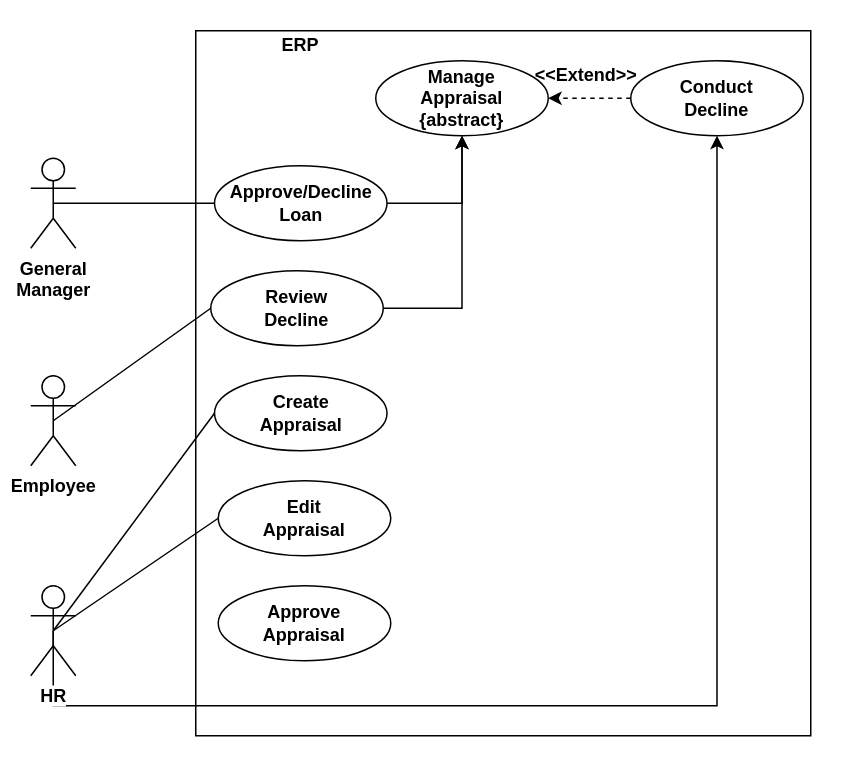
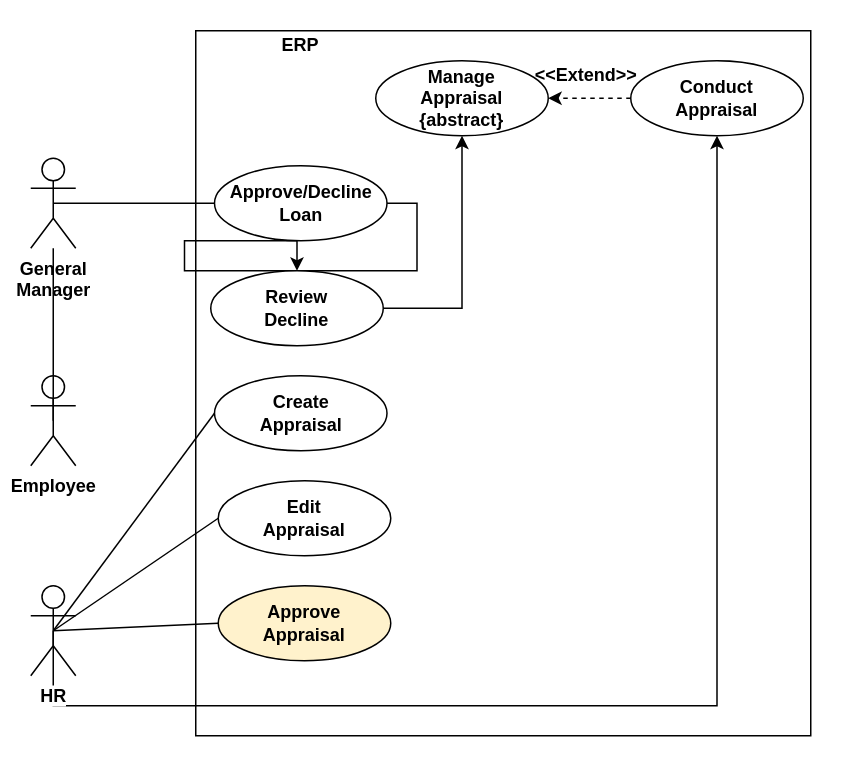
  <mxCell id="0" />
  <mxCell id="1" parent="0" />
  <mxCell id="2" value="Employee" style="shape=umlActor;verticalLabelPosition=bottom;labelBackgroundColor=#ffffff;verticalAlign=top;html=1;outlineConnect=0;fontStyle=1" vertex="1" parent="1"><mxGeometry x="20" y="250" width="30" height="60" as="geometry" /></mxCell>
  <mxCell id="3" value="" style="rounded=0;whiteSpace=wrap;html=1;" vertex="1" parent="1"><mxGeometry x="130" y="20" width="410" height="470" as="geometry" /></mxCell>
  <mxCell id="4" value="ERP" style="text;html=1;strokeColor=none;fillColor=none;align=center;verticalAlign=middle;whiteSpace=wrap;rounded=0;fontStyle=1" vertex="1" parent="1"><mxGeometry x="140" y="20" width="120" height="20" as="geometry" /></mxCell>
  <mxCell id="5" value="Manage&lt;br&gt;Appraisal&lt;br&gt;{abstract}" style="ellipse;whiteSpace=wrap;html=1;fontStyle=1;align=center;horizontal=1;labelBackgroundColor=none;labelBorderColor=none;shadow=0;" vertex="1" parent="1"><mxGeometry x="250" y="40" width="115" height="50" as="geometry" /></mxCell>
- <mxCell id="6" style="edgeStyle=orthogonalEdgeStyle;rounded=0;orthogonalLoop=1;jettySize=auto;html=1;exitX=1;exitY=0.5;exitDx=0;exitDy=0;entryX=0.5;entryY=1;entryDx=0;entryDy=0;" edge="1" parent="1" source="7" target="5"><mxGeometry relative="1" as="geometry" /></mxCell>
+ <mxCell id="6" style="edgeStyle=orthogonalEdgeStyle;rounded=0;orthogonalLoop=1;jettySize=auto;html=1;exitX=1;exitY=0.5;exitDx=0;exitDy=0;" edge="1" parent="1" source="7" target="9"><mxGeometry relative="1" as="geometry" /></mxCell>
  <mxCell id="7" value="Approve/Decline&lt;br&gt;Loan" style="ellipse;whiteSpace=wrap;html=1;fontStyle=1;align=center;horizontal=1;labelBackgroundColor=none;labelBorderColor=none;shadow=0;" vertex="1" parent="1"><mxGeometry x="142.5" y="110" width="115" height="50" as="geometry" /></mxCell>
  <mxCell id="8" style="edgeStyle=orthogonalEdgeStyle;rounded=0;orthogonalLoop=1;jettySize=auto;html=1;exitX=1;exitY=0.5;exitDx=0;exitDy=0;entryX=0.5;entryY=1;entryDx=0;entryDy=0;" edge="1" parent="1" source="9" target="5"><mxGeometry relative="1" as="geometry" /></mxCell>
  <mxCell id="9" value="Review&lt;br&gt;Decline" style="ellipse;whiteSpace=wrap;html=1;fontStyle=1;align=center;horizontal=1;labelBackgroundColor=none;labelBorderColor=none;shadow=0;" vertex="1" parent="1"><mxGeometry x="140" y="180" width="115" height="50" as="geometry" /></mxCell>
  <mxCell id="10" value="" style="endArrow=none;html=1;entryX=0;entryY=0.5;entryDx=0;entryDy=0;exitX=0.5;exitY=0.5;exitDx=0;exitDy=0;exitPerimeter=0;" edge="1" parent="1" source="11" target="7"><mxGeometry width="50" height="50" relative="1" as="geometry"><mxPoint x="25" y="160" as="sourcePoint" /><mxPoint x="60" y="420" as="targetPoint" /></mxGeometry></mxCell>
  <mxCell id="11" value="General&lt;br&gt;Manager" style="shape=umlActor;verticalLabelPosition=bottom;labelBackgroundColor=#ffffff;verticalAlign=top;html=1;outlineConnect=0;fontStyle=1" vertex="1" parent="1"><mxGeometry x="20" y="105" width="30" height="60" as="geometry" /></mxCell>
- <mxCell id="12" style="edgeStyle=none;orthogonalLoop=1;jettySize=auto;html=1;exitX=0.5;exitY=0.5;exitDx=0;exitDy=0;exitPerimeter=0;entryX=0;entryY=0.5;entryDx=0;entryDy=0;endArrow=none;" edge="1" parent="1" source="2" target="9"><mxGeometry relative="1" as="geometry"><mxPoint x="35" y="110" as="sourcePoint" /><mxPoint x="150" y="215" as="targetPoint" /></mxGeometry></mxCell>
+ <mxCell id="12" style="edgeStyle=none;orthogonalLoop=1;jettySize=auto;html=1;exitX=0.5;exitY=0.5;exitDx=0;exitDy=0;exitPerimeter=0;endArrow=none;" edge="1" parent="1" source="2" target="11"><mxGeometry relative="1" as="geometry"><mxPoint x="35" y="110" as="sourcePoint" /><mxPoint x="150" y="215" as="targetPoint" /></mxGeometry></mxCell>
  <mxCell id="13" style="edgeStyle=orthogonalEdgeStyle;rounded=0;orthogonalLoop=1;jettySize=auto;html=1;exitX=0.5;exitY=0.5;exitDx=0;exitDy=0;exitPerimeter=0;entryX=0.5;entryY=1;entryDx=0;entryDy=0;" edge="1" parent="1" source="14" target="21"><mxGeometry relative="1" as="geometry"><Array as="points"><mxPoint x="35" y="470" /><mxPoint x="478" y="470" /></Array></mxGeometry></mxCell>
  <mxCell id="14" value="HR" style="shape=umlActor;verticalLabelPosition=bottom;labelBackgroundColor=#ffffff;verticalAlign=top;html=1;outlineConnect=0;fontStyle=1" vertex="1" parent="1"><mxGeometry x="20" y="390" width="30" height="60" as="geometry" /></mxCell>
  <mxCell id="15" style="edgeStyle=none;orthogonalLoop=1;jettySize=auto;html=1;exitX=0.5;exitY=0.5;exitDx=0;exitDy=0;exitPerimeter=0;entryX=0;entryY=0.5;entryDx=0;entryDy=0;endArrow=none;" edge="1" parent="1" source="14" target="16"><mxGeometry relative="1" as="geometry"><mxPoint x="35" y="260" as="sourcePoint" /><mxPoint x="150" y="215" as="targetPoint" /></mxGeometry></mxCell>
  <mxCell id="16" value="Create&lt;br&gt;Appraisal" style="ellipse;whiteSpace=wrap;html=1;fontStyle=1;align=center;horizontal=1;labelBackgroundColor=none;labelBorderColor=none;shadow=0;" vertex="1" parent="1"><mxGeometry x="142.5" y="250" width="115" height="50" as="geometry" /></mxCell>
  <mxCell id="17" value="Edit&lt;br&gt;Appraisal" style="ellipse;whiteSpace=wrap;html=1;fontStyle=1;align=center;horizontal=1;labelBackgroundColor=none;labelBorderColor=none;shadow=0;" vertex="1" parent="1"><mxGeometry x="145" y="320" width="115" height="50" as="geometry" /></mxCell>
- <mxCell id="18" value="Approve&lt;br&gt;Appraisal" style="ellipse;whiteSpace=wrap;html=1;fontStyle=1;align=center;horizontal=1;labelBackgroundColor=none;labelBorderColor=none;shadow=0;" vertex="1" parent="1"><mxGeometry x="145" y="390" width="115" height="50" as="geometry" /></mxCell>
+ <mxCell id="18" value="Approve&lt;br&gt;Appraisal" style="ellipse;whiteSpace=wrap;html=1;fontStyle=1;align=center;horizontal=1;labelBackgroundColor=none;labelBorderColor=none;shadow=0;fillColor=#fff2cc;" vertex="1" parent="1"><mxGeometry x="145" y="390" width="115" height="50" as="geometry" /></mxCell>
  <mxCell id="19" style="edgeStyle=none;orthogonalLoop=1;jettySize=auto;html=1;exitX=0.5;exitY=0.5;exitDx=0;exitDy=0;exitPerimeter=0;entryX=0;entryY=0.5;entryDx=0;entryDy=0;endArrow=none;" edge="1" parent="1" source="14" target="17"><mxGeometry relative="1" as="geometry"><mxPoint x="45" y="430" as="sourcePoint" /><mxPoint x="152.5" y="285" as="targetPoint" /></mxGeometry></mxCell>
- <mxCell id="21" value="Conduct&lt;br&gt;Decline" style="ellipse;whiteSpace=wrap;html=1;fontStyle=1;align=center;horizontal=1;labelBackgroundColor=none;labelBorderColor=none;shadow=0;" vertex="1" parent="1"><mxGeometry x="420" y="40" width="115" height="50" as="geometry" /></mxCell>
+ <mxCell id="20" style="edgeStyle=none;orthogonalLoop=1;jettySize=auto;html=1;exitX=0.5;exitY=0.5;exitDx=0;exitDy=0;exitPerimeter=0;entryX=0;entryY=0.5;entryDx=0;entryDy=0;endArrow=none;" edge="1" parent="1" source="14" target="18"><mxGeometry relative="1" as="geometry"><mxPoint x="45" y="430" as="sourcePoint" /><mxPoint x="155" y="355" as="targetPoint" /></mxGeometry></mxCell>
+ <mxCell id="21" value="Conduct&lt;br&gt;Appraisal" style="ellipse;whiteSpace=wrap;html=1;fontStyle=1;align=center;horizontal=1;labelBackgroundColor=none;labelBorderColor=none;shadow=0;" vertex="1" parent="1"><mxGeometry x="420" y="40" width="115" height="50" as="geometry" /></mxCell>
  <mxCell id="22" value="&amp;lt;&amp;lt;Extend&amp;gt;&amp;gt;" style="html=1;verticalAlign=middle;fontSize=12;fontStyle=1;fillColor=#ffffff;labelBackgroundColor=none;labelBorderColor=none;dashed=1;entryX=1;entryY=0.5;entryDx=0;entryDy=0;exitX=0;exitY=0.5;exitDx=0;exitDy=0;" edge="1" parent="1" source="21" target="5"><mxGeometry x="0.091" y="-15" relative="1" as="geometry"><mxPoint x="700" y="400" as="sourcePoint" /><mxPoint x="965" y="905" as="targetPoint" /><Array as="points" /><mxPoint as="offset" /></mxGeometry></mxCell>
